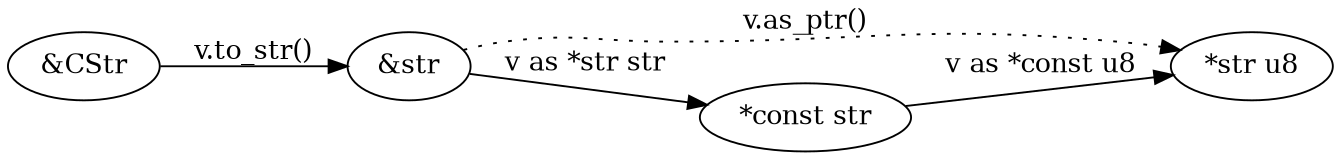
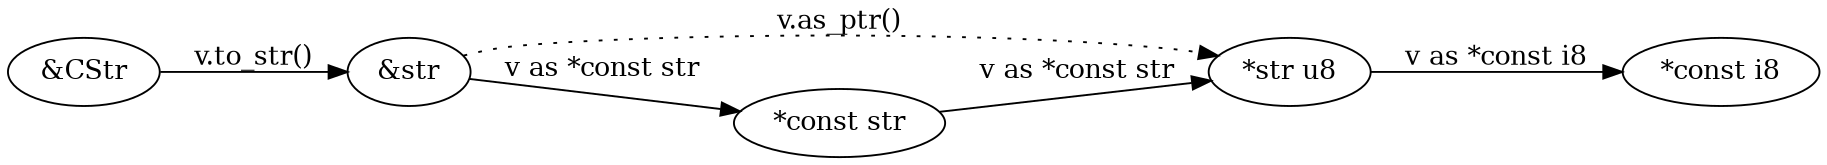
  digraph {
    rankdir=LR
    n1 [label="*str u8"]
+   "*const i8"
    "&CStr"
    "&str"
    "*const str"
+   n1 -> "*const i8" [label="v as *const i8"]
    "&CStr" -> "&str" [label="v.to_str()"]
    "&str" -> n1 [label="v.as_ptr()" style=dotted]
-   "&str" -> "*const str" [label="v as *str str"]
-   "*const str" -> n1 [label="v as *const u8"]
+   "&str" -> "*const str" [label="v as *const str"]
+   "*const str" -> n1 [label="v as *const str"]
  }
